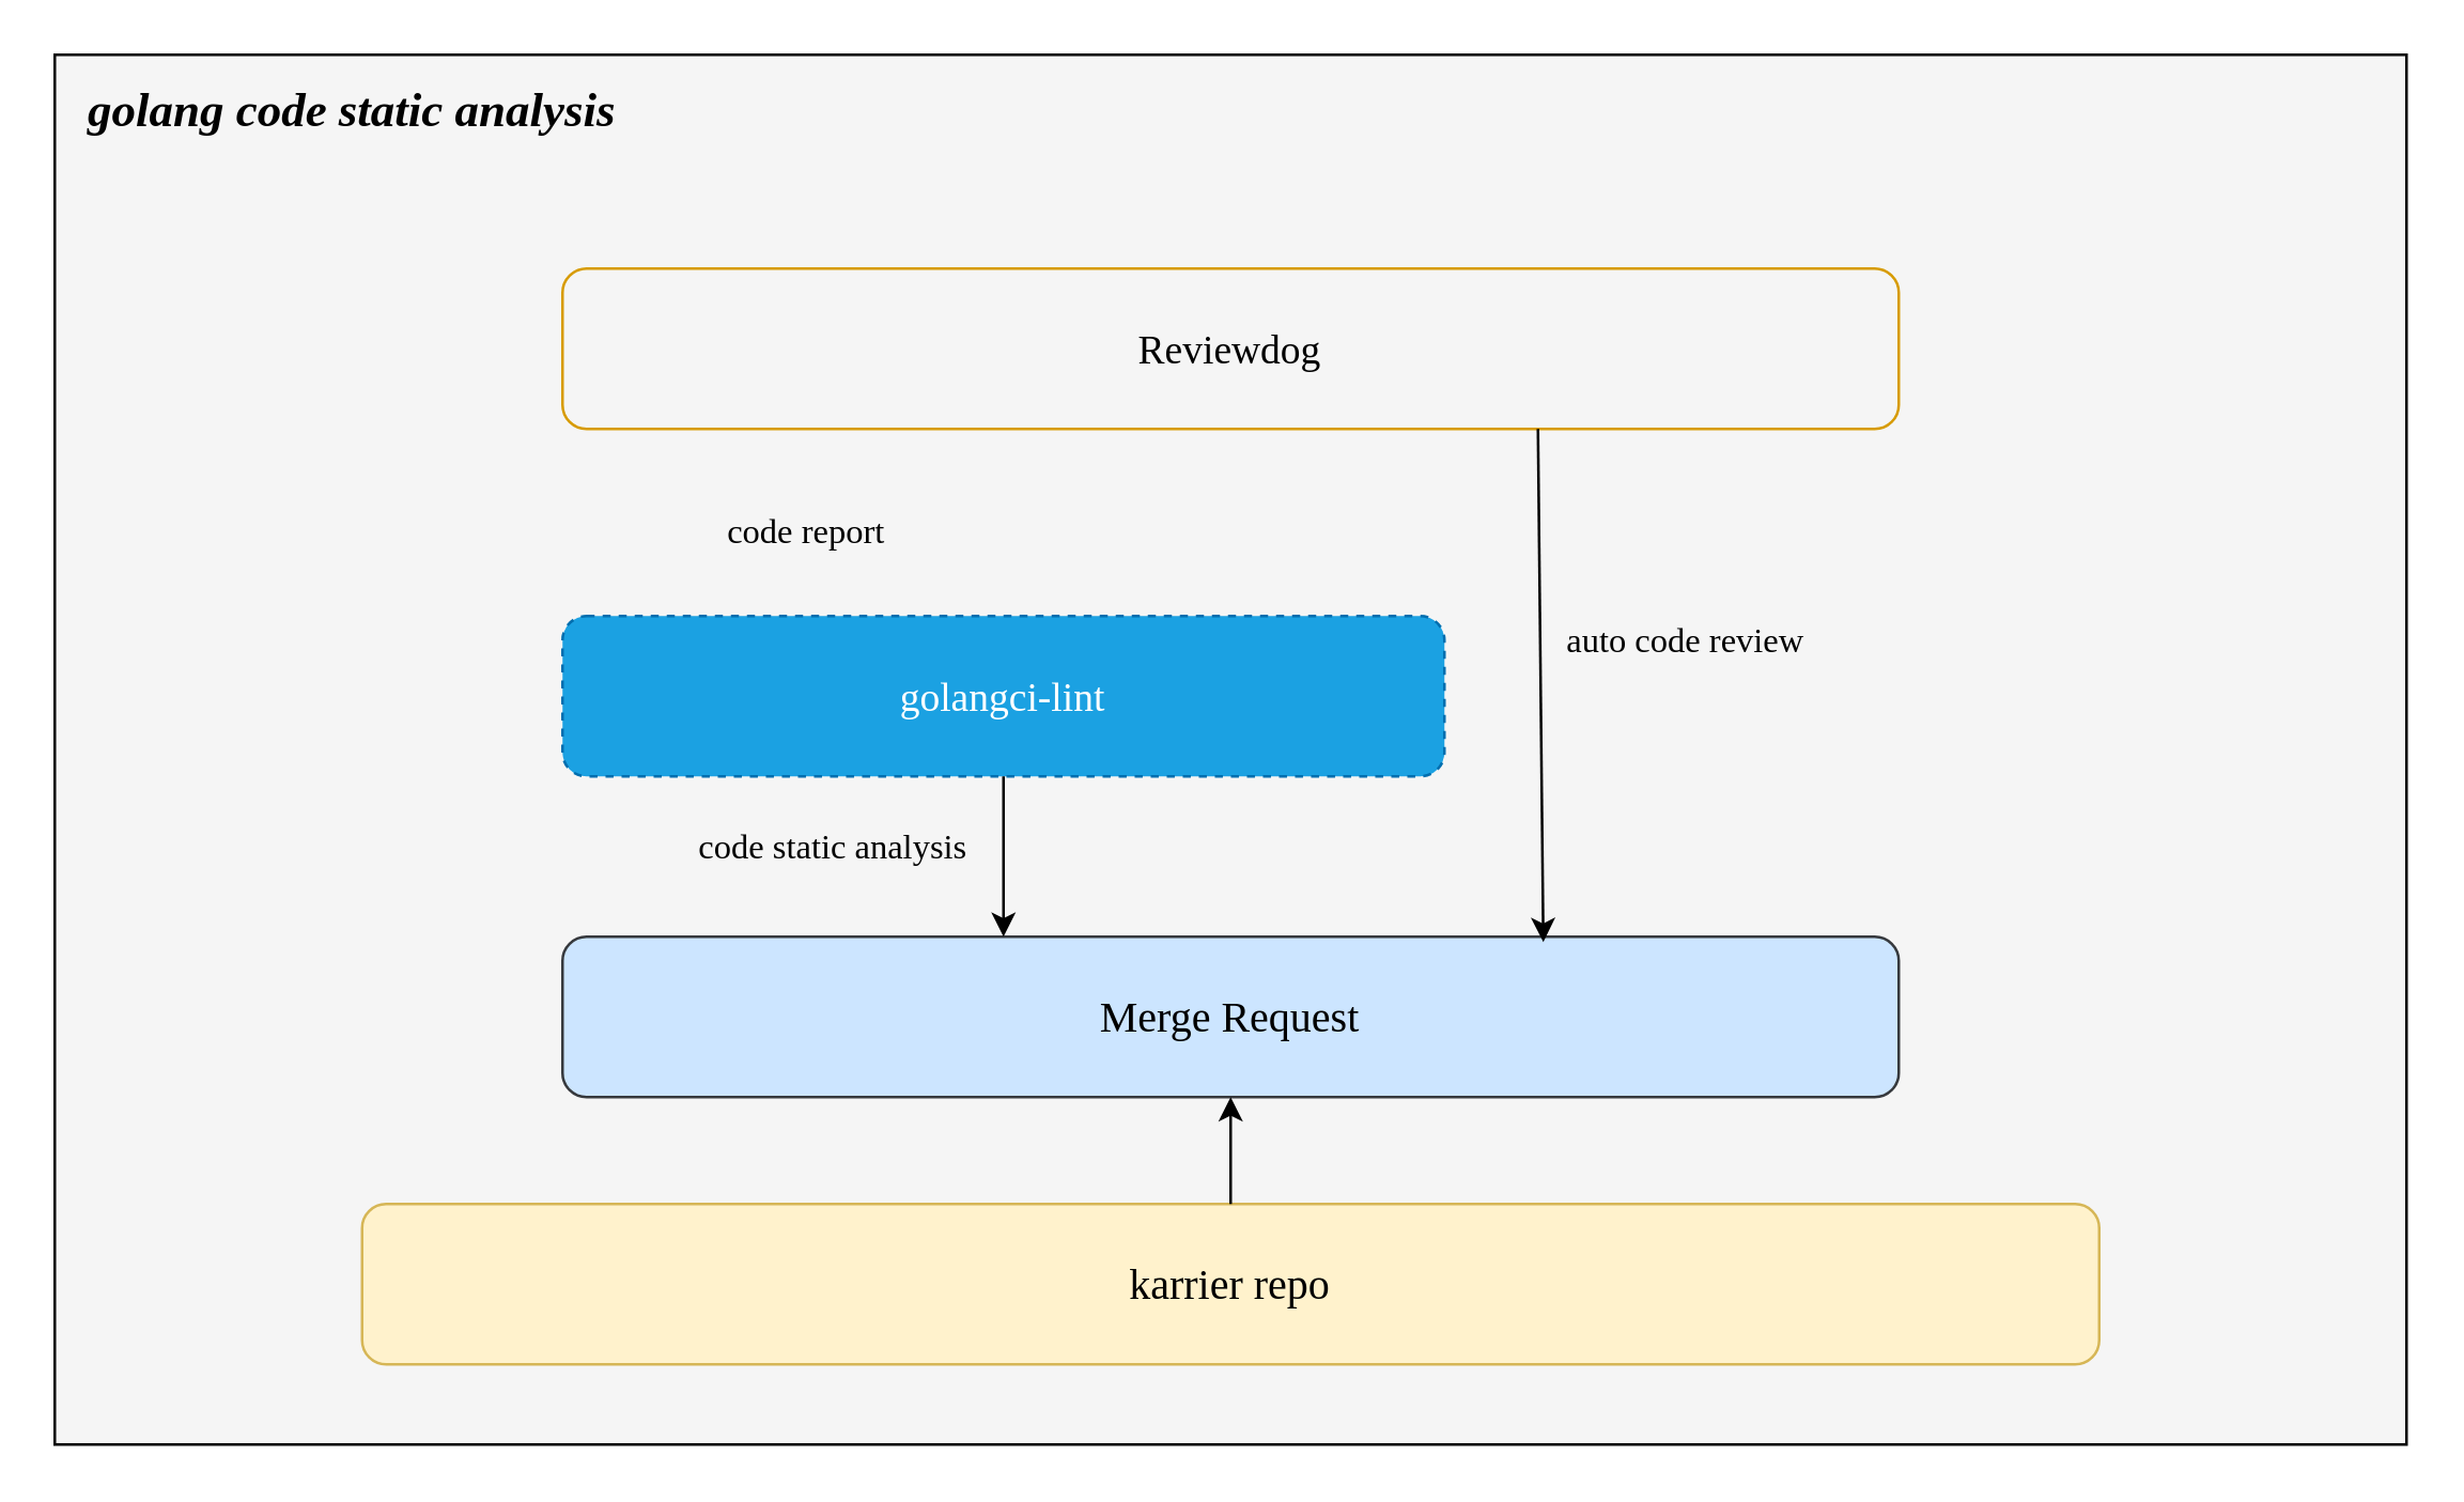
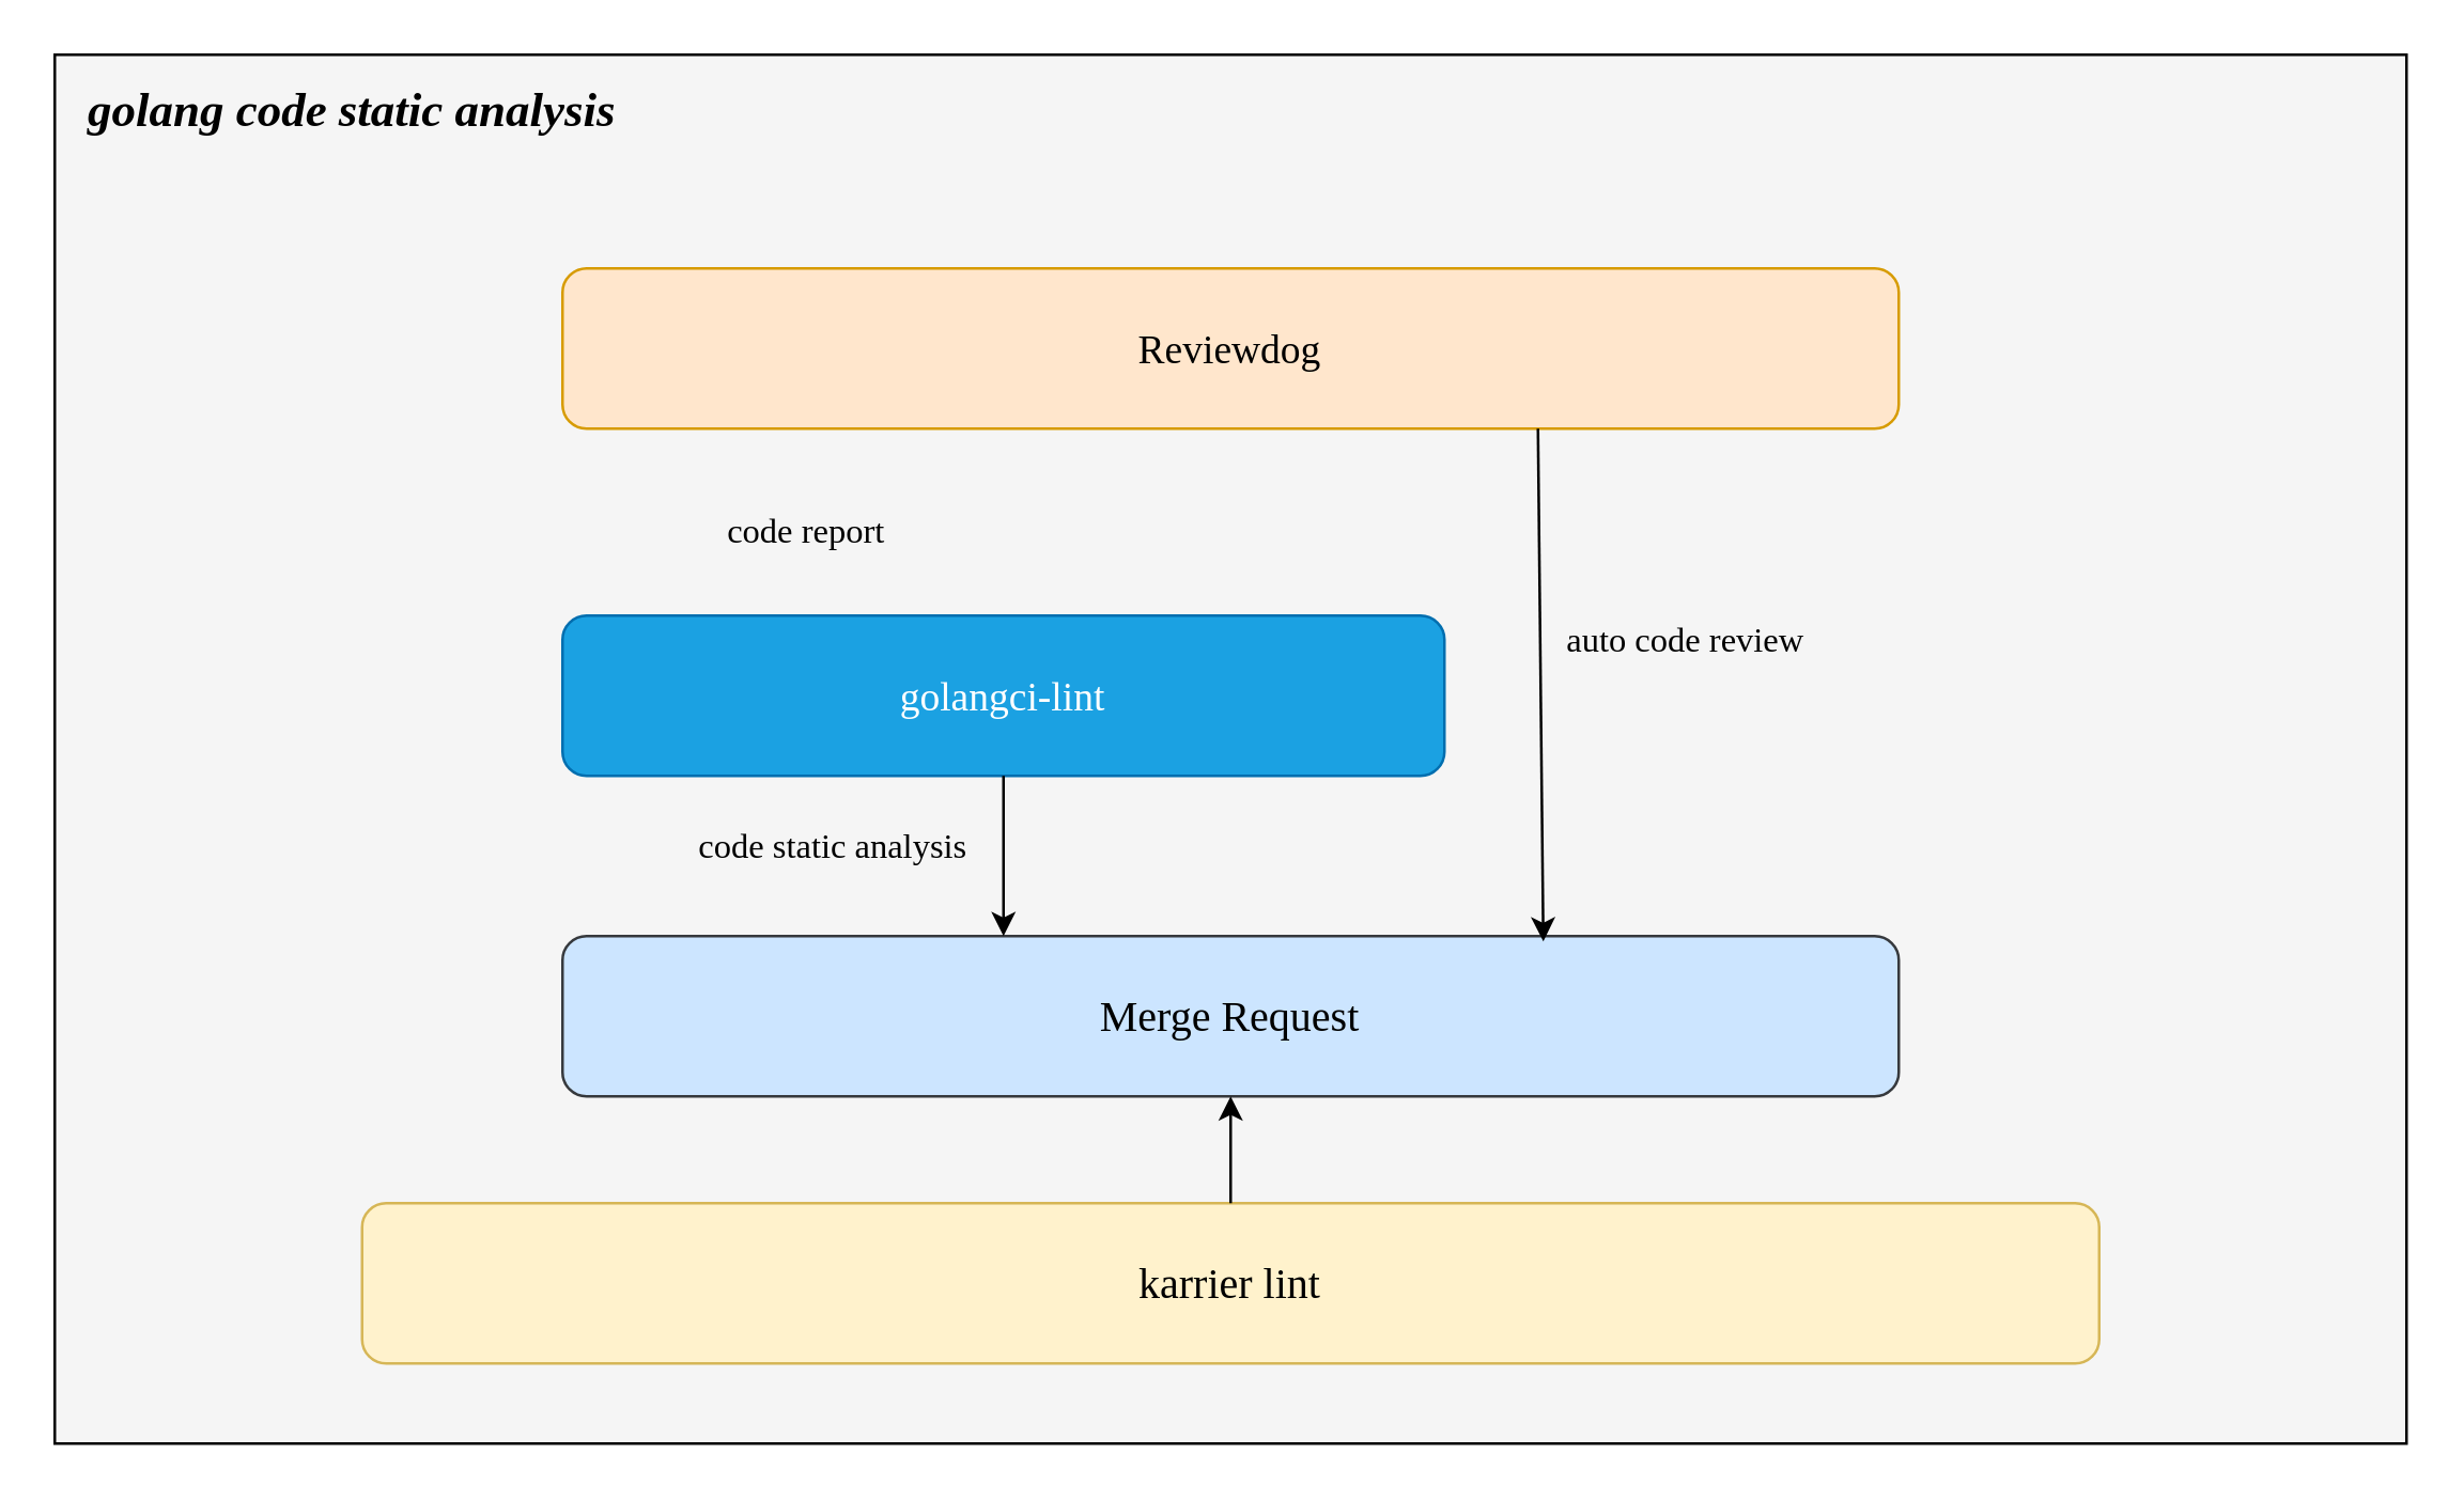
  <mxCell id="0" />
  <mxCell id="1" parent="0" />
  <mxCell id="2" value="" style="rounded=0;whiteSpace=wrap;html=1;fillColor=#f5f5f5;fontColor=#333333;strokeColor=#000000;gradientColor=none;glass=0;shadow=0;fontFamily=Times New Roman;" vertex="1" parent="1"><mxGeometry x="20" y="20" width="880" height="520" as="geometry" /></mxCell>
- <mxCell id="3" value="&lt;font style=&quot;font-size: 16px;&quot;&gt;karrier repo&lt;/font&gt;" style="rounded=1;whiteSpace=wrap;html=1;fillColor=#fff2cc;strokeColor=#d6b656;shadow=0;fontFamily=Times New Roman;" vertex="1" parent="1"><mxGeometry x="135" y="450" width="650" height="60" as="geometry" /></mxCell>
+ <mxCell id="3" value="&lt;font style=&quot;font-size: 16px;&quot;&gt;karrier lint&lt;/font&gt;" style="rounded=1;whiteSpace=wrap;html=1;fillColor=#fff2cc;strokeColor=#d6b656;shadow=0;fontFamily=Times New Roman;" vertex="1" parent="1"><mxGeometry x="135" y="450" width="650" height="60" as="geometry" /></mxCell>
  <mxCell id="4" value="&lt;font style=&quot;font-size: 16px;&quot;&gt;Merge Request&lt;/font&gt;" style="rounded=1;whiteSpace=wrap;html=1;fillColor=#cce5ff;strokeColor=#36393d;fontFamily=Times New Roman;" vertex="1" parent="1"><mxGeometry x="210" y="350" width="500" height="60" as="geometry" /></mxCell>
- <mxCell id="5" value="golangci-lint" style="rounded=1;whiteSpace=wrap;html=1;fillColor=#1ba1e2;fontColor=#ffffff;strokeColor=#006EAF;fontFamily=Times New Roman;gradientColor=none;fontSize=15;dashed=1;" vertex="1" parent="1"><mxGeometry x="210" y="230" width="330" height="60" as="geometry" /></mxCell>
- <mxCell id="6" value="&lt;font style=&quot;font-size: 15px;&quot;&gt;Reviewdog&lt;/font&gt;" style="rounded=1;whiteSpace=wrap;html=1;fillColor=#f5f5f5;strokeColor=#d79b00;fontFamily=Times New Roman;" vertex="1" parent="1"><mxGeometry x="210" y="100" width="500" height="60" as="geometry" /></mxCell>
+ <mxCell id="5" value="golangci-lint" style="rounded=1;whiteSpace=wrap;html=1;fillColor=#1ba1e2;fontColor=#ffffff;strokeColor=#006EAF;fontFamily=Times New Roman;gradientColor=none;fontSize=15;" vertex="1" parent="1"><mxGeometry x="210" y="230" width="330" height="60" as="geometry" /></mxCell>
+ <mxCell id="6" value="&lt;font style=&quot;font-size: 15px;&quot;&gt;Reviewdog&lt;/font&gt;" style="rounded=1;whiteSpace=wrap;html=1;fillColor=#ffe6cc;strokeColor=#d79b00;fontFamily=Times New Roman;" vertex="1" parent="1"><mxGeometry x="210" y="100" width="500" height="60" as="geometry" /></mxCell>
  <mxCell id="7" value="" style="endArrow=classic;html=1;rounded=0;exitX=0.5;exitY=1;exitDx=0;exitDy=0;fontFamily=Times New Roman;" edge="1" parent="1" source="5"><mxGeometry width="50" height="50" relative="1" as="geometry"><mxPoint x="375" y="310" as="sourcePoint" /><mxPoint x="375" y="350" as="targetPoint" /></mxGeometry></mxCell>
  <mxCell id="8" value="code static analysis" style="edgeLabel;html=1;align=center;verticalAlign=middle;resizable=0;points=[];labelBackgroundColor=none;fontSize=13;fontFamily=Times New Roman;" vertex="1" connectable="0" parent="7"><mxGeometry x="-0.161" y="3" relative="1" as="geometry"><mxPoint x="-68" as="offset" /></mxGeometry></mxCell>
  <mxCell id="9" value="&lt;font style=&quot;font-size: 13px;&quot;&gt;code report&lt;/font&gt;" style="edgeLabel;html=1;align=center;verticalAlign=middle;resizable=0;points=[];labelBackgroundColor=none;fontSize=13;fontFamily=Times New Roman;" vertex="1" connectable="0" parent="1"><mxGeometry x="285" y="199.997" as="geometry"><mxPoint x="15" y="-2" as="offset" /></mxGeometry></mxCell>
  <mxCell id="10" value="" style="endArrow=classic;html=1;rounded=0;entryX=0.734;entryY=0.039;entryDx=0;entryDy=0;entryPerimeter=0;fontFamily=Times New Roman;" edge="1" parent="1"><mxGeometry width="50" height="50" relative="1" as="geometry"><mxPoint x="575" y="160" as="sourcePoint" /><mxPoint x="577" y="352" as="targetPoint" /></mxGeometry></mxCell>
  <mxCell id="11" value="auto code review" style="edgeLabel;html=1;align=center;verticalAlign=middle;resizable=0;points=[];fontSize=13;labelBackgroundColor=none;fontFamily=Times New Roman;" vertex="1" connectable="0" parent="10"><mxGeometry x="-0.183" y="-1" relative="1" as="geometry"><mxPoint x="55" as="offset" /></mxGeometry></mxCell>
  <mxCell id="12" value="&lt;font style=&quot;font-size: 18px;&quot;&gt;golang code static analysis&lt;/font&gt;" style="edgeLabel;html=1;align=center;verticalAlign=middle;resizable=0;points=[];labelBackgroundColor=none;fontSize=18;fontStyle=3;fontFamily=Times New Roman;" vertex="1" connectable="0" parent="1"><mxGeometry x="130" y="40" as="geometry" /></mxCell>
  <mxCell id="13" value="" style="endArrow=classic;html=1;rounded=0;exitX=0.5;exitY=0;exitDx=0;exitDy=0;entryX=0.5;entryY=1;entryDx=0;entryDy=0;fontFamily=Times New Roman;" edge="1" parent="1"><mxGeometry width="50" height="50" relative="1" as="geometry"><mxPoint x="460" y="450" as="sourcePoint" /><mxPoint x="460" y="410" as="targetPoint" /></mxGeometry></mxCell>
